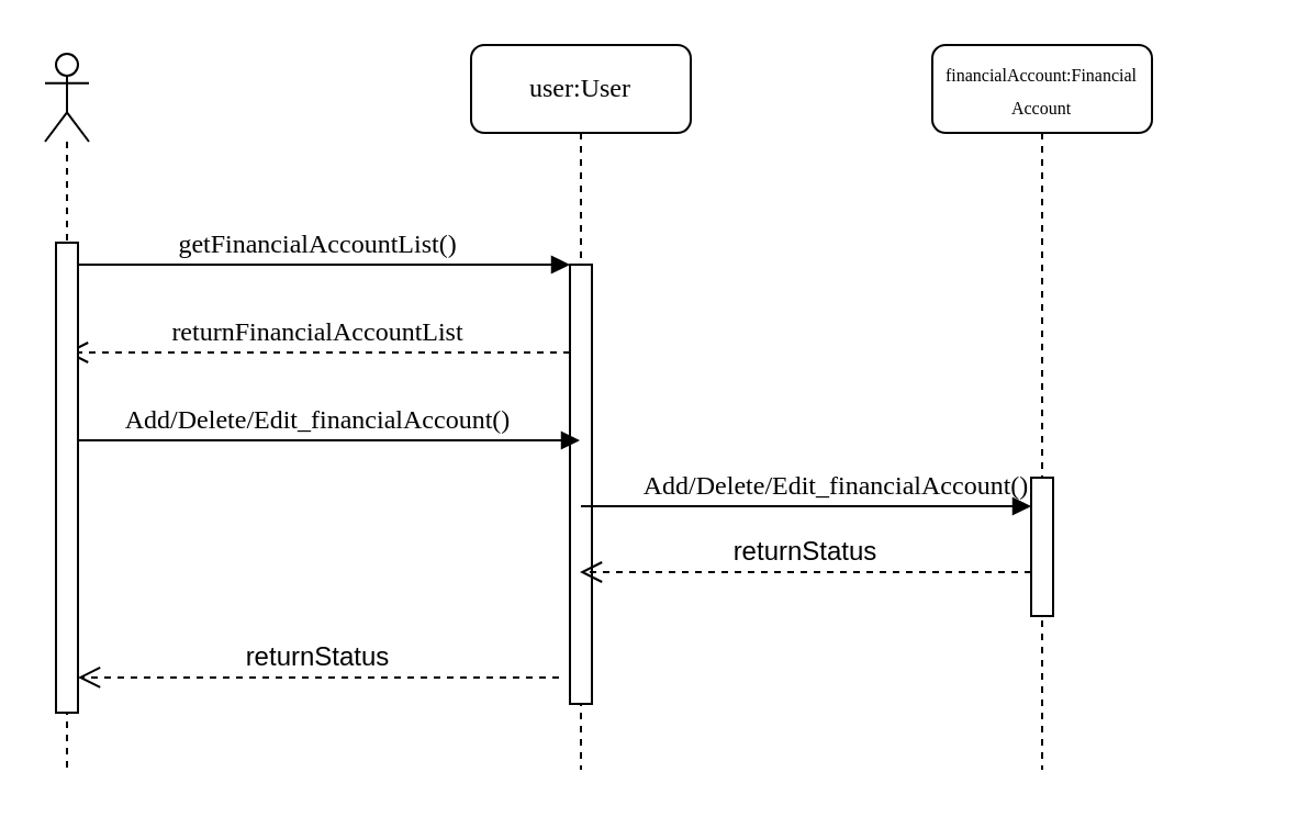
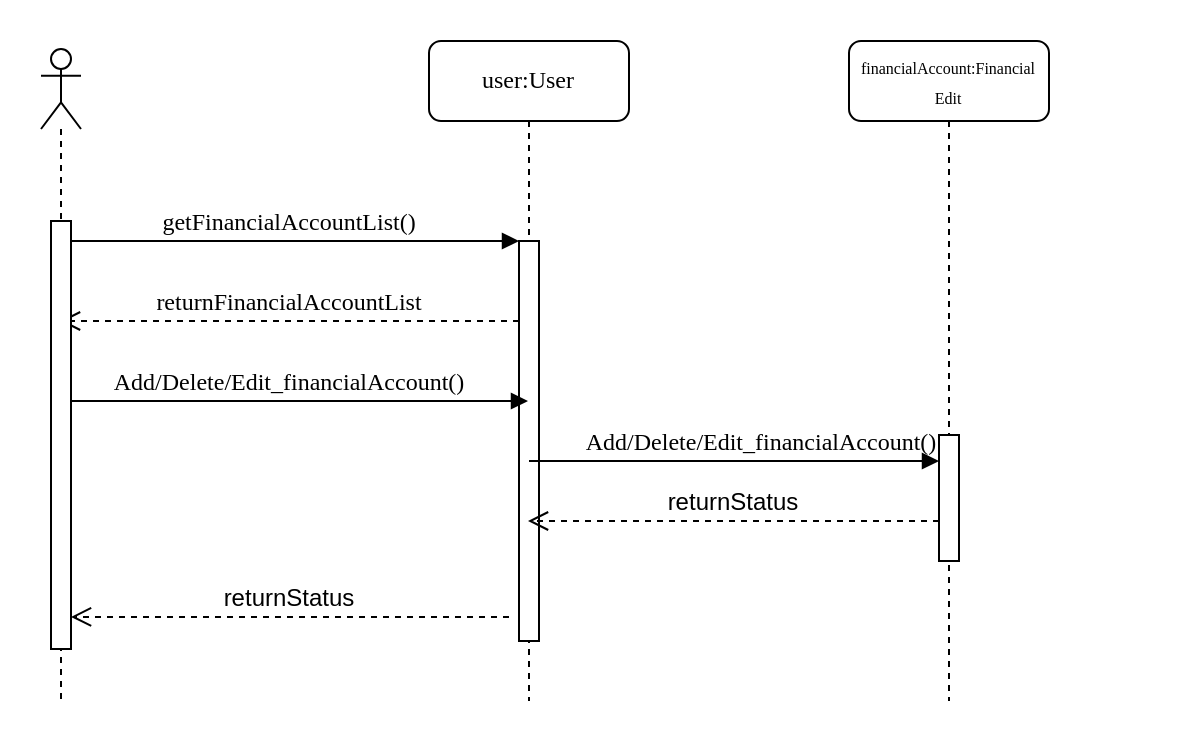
  <mxCell id="0" />
  <mxCell id="1" parent="0" />
  <mxCell id="2" value="user:User" style="shape=umlLifeline;perimeter=lifelinePerimeter;whiteSpace=wrap;html=1;container=1;collapsible=0;recursiveResize=0;outlineConnect=0;rounded=1;shadow=0;comic=0;labelBackgroundColor=none;strokeColor=#000000;strokeWidth=1;fillColor=#FFFFFF;fontFamily=Verdana;fontSize=12;fontColor=#000000;align=center;" parent="1" vertex="1"><mxGeometry x="214" y="20" width="100" height="330" as="geometry" /></mxCell>
  <mxCell id="3" value="" style="html=1;points=[];perimeter=orthogonalPerimeter;rounded=0;shadow=0;comic=0;labelBackgroundColor=none;strokeColor=#000000;strokeWidth=1;fillColor=#FFFFFF;fontFamily=Verdana;fontSize=12;fontColor=#000000;align=center;" parent="2" vertex="1"><mxGeometry x="45" y="100" width="10" height="200" as="geometry" /></mxCell>
  <mxCell id="4" value="returnFinancialAccountList" style="html=1;verticalAlign=bottom;endArrow=open;dashed=1;endSize=8;labelBackgroundColor=none;fontFamily=Verdana;fontSize=12;edgeStyle=elbowEdgeStyle;elbow=vertical;" parent="1" source="3" target="6" edge="1"><mxGeometry relative="1" as="geometry"><mxPoint x="524" y="246" as="targetPoint" /><Array as="points"><mxPoint x="214" y="160" /><mxPoint x="184" y="180" /><mxPoint x="144" y="220" /><mxPoint x="94" y="190" /><mxPoint x="574" y="200" /></Array></mxGeometry></mxCell>
  <mxCell id="5" value="getFinancialAccountList()" style="html=1;verticalAlign=bottom;endArrow=block;entryX=0;entryY=0;labelBackgroundColor=none;fontFamily=Verdana;fontSize=12;edgeStyle=elbowEdgeStyle;elbow=vertical;" parent="1" target="3" edge="1"><mxGeometry relative="1" as="geometry"><mxPoint x="29" y="120" as="sourcePoint" /><mxPoint as="offset" /></mxGeometry></mxCell>
  <mxCell id="6" value="" style="shape=umlLifeline;participant=umlActor;perimeter=lifelinePerimeter;whiteSpace=wrap;html=1;container=1;collapsible=0;recursiveResize=0;verticalAlign=top;spacingTop=36;labelBackgroundColor=#ffffff;outlineConnect=0;" parent="1" vertex="1"><mxGeometry x="20" y="24" width="20" height="326" as="geometry" /></mxCell>
  <mxCell id="7" value="" style="html=1;points=[];perimeter=orthogonalPerimeter;" parent="6" vertex="1"><mxGeometry x="5" y="86" width="10" height="214" as="geometry" /></mxCell>
  <mxCell id="8" value="returnStatus" style="html=1;verticalAlign=bottom;endArrow=open;dashed=1;endSize=8;fontSize=12;entryX=1;entryY=0.925;entryDx=0;entryDy=0;entryPerimeter=0;" parent="1" target="7" edge="1"><mxGeometry x="0.007" relative="1" as="geometry"><mxPoint x="254" y="308" as="sourcePoint" /><mxPoint x="35" y="300" as="targetPoint" /><Array as="points" /><mxPoint as="offset" /></mxGeometry></mxCell>
  <mxCell id="9" value="Add/Delete/Edit_financialAccount()" style="html=1;verticalAlign=bottom;endArrow=block;labelBackgroundColor=none;fontFamily=Verdana;fontSize=12;edgeStyle=elbowEdgeStyle;elbow=vertical;" parent="1" target="2" edge="1"><mxGeometry x="-0.046" relative="1" as="geometry"><mxPoint x="35" y="200" as="sourcePoint" /><mxPoint x="314" y="270" as="targetPoint" /><Array as="points"><mxPoint x="214" y="200" /><mxPoint x="224" y="185" /><mxPoint x="214" y="250" /><mxPoint x="174" y="240" /></Array><mxPoint as="offset" /></mxGeometry></mxCell>
- <mxCell id="10" value="&lt;font style=&quot;font-size: 8px&quot;&gt;financialAccount:Financial Account&lt;/font&gt;" style="shape=umlLifeline;perimeter=lifelinePerimeter;whiteSpace=wrap;html=1;container=1;collapsible=0;recursiveResize=0;outlineConnect=0;rounded=1;shadow=0;comic=0;labelBackgroundColor=none;strokeColor=#000000;strokeWidth=1;fillColor=#FFFFFF;fontFamily=Verdana;fontSize=12;fontColor=#000000;align=center;" parent="1" vertex="1"><mxGeometry x="424" y="20" width="100" height="330" as="geometry" /></mxCell>
+ <mxCell id="10" value="&lt;font style=&quot;font-size: 8px&quot;&gt;financialAccount:Financial Edit&lt;/font&gt;" style="shape=umlLifeline;perimeter=lifelinePerimeter;whiteSpace=wrap;html=1;container=1;collapsible=0;recursiveResize=0;outlineConnect=0;rounded=1;shadow=0;comic=0;labelBackgroundColor=none;strokeColor=#000000;strokeWidth=1;fillColor=#FFFFFF;fontFamily=Verdana;fontSize=12;fontColor=#000000;align=center;" parent="1" vertex="1"><mxGeometry x="424" y="20" width="100" height="330" as="geometry" /></mxCell>
  <mxCell id="11" value="" style="html=1;points=[];perimeter=orthogonalPerimeter;rounded=0;shadow=0;comic=0;labelBackgroundColor=none;strokeColor=#000000;strokeWidth=1;fillColor=#FFFFFF;fontFamily=Verdana;fontSize=12;fontColor=#000000;align=center;" parent="10" vertex="1"><mxGeometry x="45" y="197" width="10" height="63" as="geometry" /></mxCell>
  <mxCell id="12" value="Add/Delete/Edit_financialAccount()" style="html=1;verticalAlign=bottom;endArrow=block;labelBackgroundColor=none;fontFamily=Verdana;fontSize=12;edgeStyle=elbowEdgeStyle;elbow=vertical;" parent="1" edge="1"><mxGeometry x="0.132" relative="1" as="geometry"><mxPoint x="264" y="230" as="sourcePoint" /><mxPoint x="469" y="230" as="targetPoint" /><Array as="points"><mxPoint x="419.5" y="230" /><mxPoint x="429.5" y="215" /><mxPoint x="419.5" y="280" /><mxPoint x="379.5" y="270" /></Array><mxPoint as="offset" /></mxGeometry></mxCell>
  <mxCell id="13" value="returnStatus" style="html=1;verticalAlign=bottom;endArrow=open;dashed=1;endSize=8;fontSize=12;" parent="1" target="2" edge="1"><mxGeometry x="0.007" relative="1" as="geometry"><mxPoint x="469" y="260" as="sourcePoint" /><mxPoint x="250" y="260" as="targetPoint" /><Array as="points" /><mxPoint as="offset" /></mxGeometry></mxCell>
